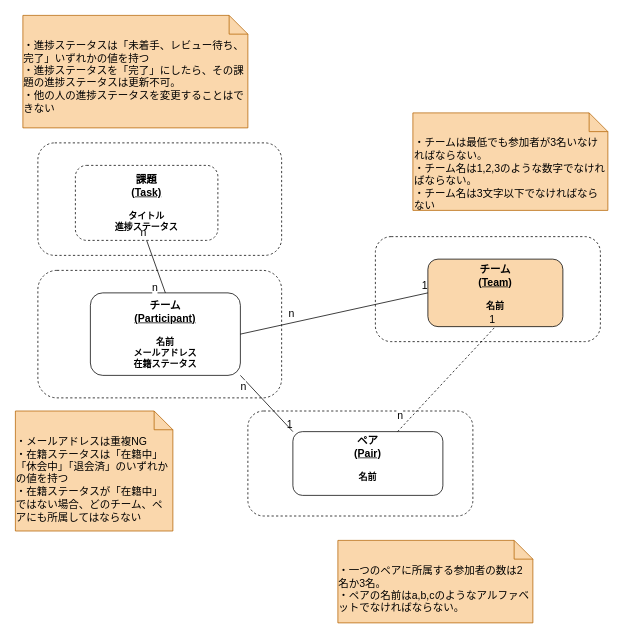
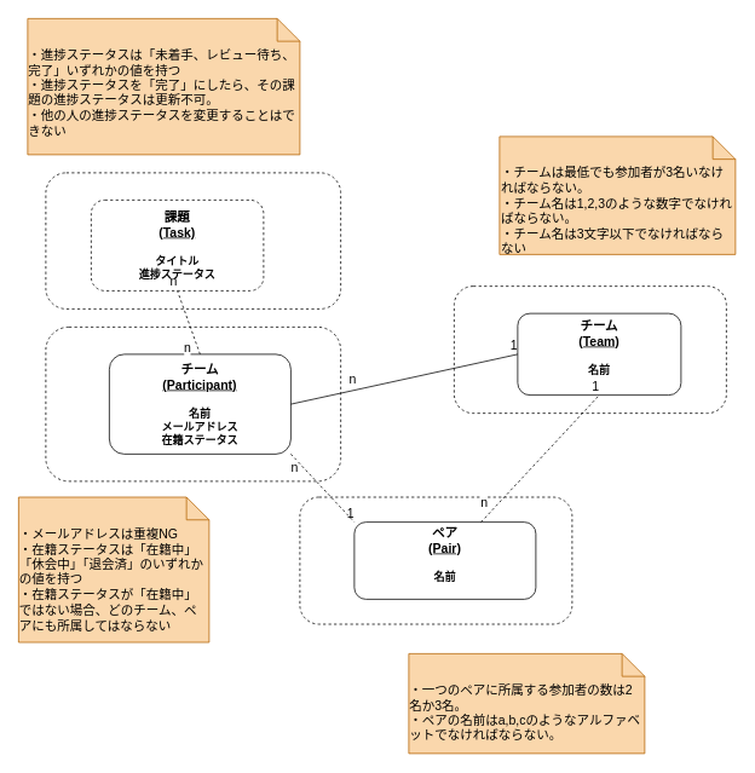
  <mxCell id="0" />
  <mxCell id="1" parent="0" />
  <mxCell id="2" value="" style="rounded=1;whiteSpace=wrap;html=1;fontSize=14;fontColor=#000000;dashed=1;" parent="1" vertex="1"><mxGeometry x="330" y="547.5" width="300" height="140" as="geometry" /></mxCell>
  <mxCell id="3" value="" style="rounded=1;whiteSpace=wrap;html=1;fontSize=14;fontColor=#000000;dashed=1;" parent="1" vertex="1"><mxGeometry x="50" y="190" width="325" height="150" as="geometry" /></mxCell>
  <mxCell id="4" value="" style="rounded=1;whiteSpace=wrap;html=1;fontSize=14;fontColor=#000000;dashed=1;" parent="1" vertex="1"><mxGeometry x="500" y="315" width="300" height="140" as="geometry" /></mxCell>
  <mxCell id="5" value="" style="rounded=1;whiteSpace=wrap;html=1;fontSize=14;fontColor=#000000;dashed=1;" parent="1" vertex="1"><mxGeometry x="50" y="360" width="325" height="170" as="geometry" /></mxCell>
  <mxCell id="6" value="&lt;p style=&quot;line-height: 150%;&quot;&gt;&lt;/p&gt;&lt;div style=&quot;&quot;&gt;&lt;b style=&quot;background-color: initial;&quot;&gt;&lt;font style=&quot;font-size: 14px;&quot;&gt;チーム&lt;/font&gt;&lt;/b&gt;&lt;/div&gt;&lt;div style=&quot;font-weight: bold;&quot;&gt;&lt;b style=&quot;background-color: initial;&quot;&gt;&lt;font style=&quot;font-size: 14px;&quot;&gt;&lt;u&gt;(Participant)&lt;/u&gt;&lt;/font&gt;&lt;/b&gt;&lt;/div&gt;&lt;div style=&quot;font-weight: bold;&quot;&gt;&lt;b style=&quot;background-color: initial;&quot;&gt;&lt;font style=&quot;font-size: 14px;&quot;&gt;&lt;u&gt;&lt;br&gt;&lt;/u&gt;&lt;/font&gt;&lt;/b&gt;&lt;/div&gt;&lt;div style=&quot;&quot;&gt;&lt;b&gt;名前&lt;/b&gt;&lt;/div&gt;&lt;div style=&quot;&quot;&gt;&lt;b&gt;メールアドレス&lt;/b&gt;&lt;/div&gt;&lt;div style=&quot;&quot;&gt;&lt;b&gt;在籍ステータス&lt;/b&gt;&lt;/div&gt;&lt;p&gt;&lt;/p&gt;" style="rounded=1;whiteSpace=wrap;html=1;align=center;" parent="1" vertex="1"><mxGeometry x="120" y="390" width="200" height="110" as="geometry" /></mxCell>
  <mxCell id="7" value="&lt;p style=&quot;line-height: 150%;&quot;&gt;&lt;/p&gt;&lt;div style=&quot;&quot;&gt;&lt;b style=&quot;background-color: initial;&quot;&gt;&lt;font style=&quot;font-size: 14px;&quot;&gt;ペア&lt;/font&gt;&lt;/b&gt;&lt;/div&gt;&lt;div style=&quot;font-weight: bold;&quot;&gt;&lt;b style=&quot;background-color: initial;&quot;&gt;&lt;font style=&quot;font-size: 14px;&quot;&gt;&lt;u&gt;(Pair)&lt;/u&gt;&lt;/font&gt;&lt;/b&gt;&lt;/div&gt;&lt;div style=&quot;font-weight: bold;&quot;&gt;&lt;b style=&quot;background-color: initial;&quot;&gt;&lt;font style=&quot;font-size: 14px;&quot;&gt;&lt;u&gt;&lt;br&gt;&lt;/u&gt;&lt;/font&gt;&lt;/b&gt;&lt;/div&gt;&lt;div style=&quot;&quot;&gt;&lt;b&gt;名前&lt;/b&gt;&lt;/div&gt;&lt;div style=&quot;&quot;&gt;&lt;br&gt;&lt;/div&gt;&lt;p&gt;&lt;/p&gt;" style="rounded=1;whiteSpace=wrap;html=1;align=center;" parent="1" vertex="1"><mxGeometry x="390" y="575" width="200" height="85" as="geometry" /></mxCell>
- <mxCell id="8" value="&lt;p style=&quot;line-height: 150%;&quot;&gt;&lt;/p&gt;&lt;div style=&quot;&quot;&gt;&lt;b style=&quot;background-color: initial;&quot;&gt;&lt;font style=&quot;font-size: 14px;&quot;&gt;チーム&lt;/font&gt;&lt;/b&gt;&lt;/div&gt;&lt;div style=&quot;font-weight: bold;&quot;&gt;&lt;b style=&quot;background-color: initial;&quot;&gt;&lt;font style=&quot;font-size: 14px;&quot;&gt;&lt;u&gt;(Team)&lt;/u&gt;&lt;/font&gt;&lt;/b&gt;&lt;/div&gt;&lt;div style=&quot;font-weight: bold;&quot;&gt;&lt;b style=&quot;background-color: initial;&quot;&gt;&lt;font style=&quot;font-size: 14px;&quot;&gt;&lt;u&gt;&lt;br&gt;&lt;/u&gt;&lt;/font&gt;&lt;/b&gt;&lt;/div&gt;&lt;div style=&quot;&quot;&gt;&lt;b&gt;名前&lt;/b&gt;&lt;/div&gt;&lt;div style=&quot;&quot;&gt;&lt;br&gt;&lt;/div&gt;&lt;p&gt;&lt;/p&gt;" style="rounded=1;whiteSpace=wrap;html=1;align=center;fillColor=#fad7ac;" parent="1" vertex="1"><mxGeometry x="570" y="345" width="180" height="90" as="geometry" /></mxCell>
+ <mxCell id="8" value="&lt;p style=&quot;line-height: 150%;&quot;&gt;&lt;/p&gt;&lt;div style=&quot;&quot;&gt;&lt;b style=&quot;background-color: initial;&quot;&gt;&lt;font style=&quot;font-size: 14px;&quot;&gt;チーム&lt;/font&gt;&lt;/b&gt;&lt;/div&gt;&lt;div style=&quot;font-weight: bold;&quot;&gt;&lt;b style=&quot;background-color: initial;&quot;&gt;&lt;font style=&quot;font-size: 14px;&quot;&gt;&lt;u&gt;(Team)&lt;/u&gt;&lt;/font&gt;&lt;/b&gt;&lt;/div&gt;&lt;div style=&quot;font-weight: bold;&quot;&gt;&lt;b style=&quot;background-color: initial;&quot;&gt;&lt;font style=&quot;font-size: 14px;&quot;&gt;&lt;u&gt;&lt;br&gt;&lt;/u&gt;&lt;/font&gt;&lt;/b&gt;&lt;/div&gt;&lt;div style=&quot;&quot;&gt;&lt;b&gt;名前&lt;/b&gt;&lt;/div&gt;&lt;div style=&quot;&quot;&gt;&lt;br&gt;&lt;/div&gt;&lt;p&gt;&lt;/p&gt;" style="rounded=1;whiteSpace=wrap;html=1;align=center;" parent="1" vertex="1"><mxGeometry x="570" y="345" width="180" height="90" as="geometry" /></mxCell>
  <mxCell id="9" value="&lt;p style=&quot;line-height: 150%;&quot;&gt;&lt;/p&gt;&lt;div style=&quot;&quot;&gt;&lt;span style=&quot;font-size: 14px;&quot;&gt;&lt;b&gt;課題&lt;/b&gt;&lt;/span&gt;&lt;/div&gt;&lt;div style=&quot;font-weight: bold;&quot;&gt;&lt;b style=&quot;background-color: initial;&quot;&gt;&lt;font style=&quot;font-size: 14px;&quot;&gt;&lt;u&gt;(Task)&lt;/u&gt;&lt;/font&gt;&lt;/b&gt;&lt;/div&gt;&lt;div style=&quot;font-weight: bold;&quot;&gt;&lt;b style=&quot;background-color: initial;&quot;&gt;&lt;font style=&quot;font-size: 14px;&quot;&gt;&lt;u&gt;&lt;br&gt;&lt;/u&gt;&lt;/font&gt;&lt;/b&gt;&lt;/div&gt;&lt;div style=&quot;&quot;&gt;&lt;b&gt;タイトル&lt;/b&gt;&lt;/div&gt;&lt;div style=&quot;&quot;&gt;&lt;b&gt;進捗ステータス&lt;/b&gt;&lt;/div&gt;&lt;p&gt;&lt;/p&gt;" style="rounded=1;whiteSpace=wrap;html=1;align=center;dashed=1;" parent="1" vertex="1"><mxGeometry x="100" y="220" width="190" height="100" as="geometry" /></mxCell>
- <mxCell id="10" value="" style="endArrow=none;html=1;rounded=0;fontSize=14;entryX=0;entryY=0;entryDx=0;entryDy=0;exitX=1;exitY=1;exitDx=0;exitDy=0;" parent="1" source="6" target="7" edge="1"><mxGeometry relative="1" as="geometry"><mxPoint x="120" y="630" as="sourcePoint" /><mxPoint x="280" y="630" as="targetPoint" /></mxGeometry></mxCell>
+ <mxCell id="10" value="" style="endArrow=none;html=1;rounded=0;fontSize=14;entryX=0;entryY=0;entryDx=0;entryDy=0;exitX=1;exitY=1;exitDx=0;exitDy=0;dashed=1;" parent="1" source="6" target="7" edge="1"><mxGeometry relative="1" as="geometry"><mxPoint x="120" y="630" as="sourcePoint" /><mxPoint x="280" y="630" as="targetPoint" /></mxGeometry></mxCell>
  <mxCell id="11" value="1" style="resizable=0;html=1;align=right;verticalAlign=bottom;fontSize=14;" parent="10" connectable="0" vertex="1"><mxGeometry x="1" relative="1" as="geometry" /></mxCell>
  <mxCell id="12" value="n" style="edgeLabel;html=1;align=center;verticalAlign=middle;resizable=0;points=[];fontSize=14;" parent="10" vertex="1" connectable="0"><mxGeometry x="-0.311" y="-2" relative="1" as="geometry"><mxPoint x="-19" y="-12" as="offset" /></mxGeometry></mxCell>
  <mxCell id="13" value="" style="endArrow=none;html=1;rounded=0;fontSize=14;entryX=0;entryY=0.5;entryDx=0;entryDy=0;exitX=1;exitY=0.5;exitDx=0;exitDy=0;" parent="1" source="6" target="8" edge="1"><mxGeometry relative="1" as="geometry"><mxPoint x="450" y="450" as="sourcePoint" /><mxPoint x="510" y="525" as="targetPoint" /></mxGeometry></mxCell>
  <mxCell id="14" value="1" style="resizable=0;html=1;align=right;verticalAlign=bottom;fontSize=14;" parent="13" connectable="0" vertex="1"><mxGeometry x="1" relative="1" as="geometry" /></mxCell>
  <mxCell id="15" value="n" style="edgeLabel;html=1;align=center;verticalAlign=middle;resizable=0;points=[];fontSize=14;" parent="13" vertex="1" connectable="0"><mxGeometry x="-0.311" y="-2" relative="1" as="geometry"><mxPoint x="-19" y="-12" as="offset" /></mxGeometry></mxCell>
  <mxCell id="16" value="" style="endArrow=none;html=1;rounded=0;fontSize=14;entryX=0.5;entryY=1;entryDx=0;entryDy=0;dashed=1;" parent="1" source="7" target="8" edge="1"><mxGeometry relative="1" as="geometry"><mxPoint x="430" y="500" as="sourcePoint" /><mxPoint x="650" y="430" as="targetPoint" /></mxGeometry></mxCell>
  <mxCell id="17" value="1" style="resizable=0;html=1;align=right;verticalAlign=bottom;fontSize=14;" parent="16" connectable="0" vertex="1"><mxGeometry x="1" relative="1" as="geometry" /></mxCell>
  <mxCell id="18" value="n" style="edgeLabel;html=1;align=center;verticalAlign=middle;resizable=0;points=[];fontSize=14;" parent="16" vertex="1" connectable="0"><mxGeometry x="-0.311" y="-2" relative="1" as="geometry"><mxPoint x="-44" y="24" as="offset" /></mxGeometry></mxCell>
- <mxCell id="19" value="" style="endArrow=none;html=1;rounded=0;fontSize=14;entryX=0.5;entryY=1;entryDx=0;entryDy=0;exitX=0.5;exitY=0;exitDx=0;exitDy=0;" parent="1" source="6" target="9" edge="1"><mxGeometry relative="1" as="geometry"><mxPoint x="0" y="330" as="sourcePoint" /><mxPoint x="220" y="260" as="targetPoint" /></mxGeometry></mxCell>
+ <mxCell id="19" value="" style="endArrow=none;html=1;rounded=0;fontSize=14;entryX=0.5;entryY=1;entryDx=0;entryDy=0;exitX=0.5;exitY=0;exitDx=0;exitDy=0;dashed=1;" parent="1" source="6" target="9" edge="1"><mxGeometry relative="1" as="geometry"><mxPoint x="0" y="330" as="sourcePoint" /><mxPoint x="220" y="260" as="targetPoint" /></mxGeometry></mxCell>
  <mxCell id="20" value="n" style="resizable=0;html=1;align=right;verticalAlign=bottom;fontSize=14;" parent="19" connectable="0" vertex="1"><mxGeometry x="1" relative="1" as="geometry" /></mxCell>
  <mxCell id="21" value="n" style="edgeLabel;html=1;align=center;verticalAlign=middle;resizable=0;points=[];fontSize=14;" parent="19" vertex="1" connectable="0"><mxGeometry x="-0.311" y="-2" relative="1" as="geometry"><mxPoint x="-8" y="18" as="offset" /></mxGeometry></mxCell>
  <mxCell id="22" value="・チームは最低でも参加者が3名いなければならない。&lt;br&gt;・チーム名は1,2,3のような数字でなければならない。&lt;br&gt;・チーム名は3文字以下でなければならない" style="shape=note2;boundedLbl=1;whiteSpace=wrap;html=1;size=25;verticalAlign=top;align=left;fontSize=14;fillColor=#fad7ac;strokeColor=#b46504;fontColor=#000000;" parent="1" vertex="1"><mxGeometry x="550" y="150" width="260" height="130" as="geometry" /></mxCell>
  <mxCell id="23" value="&lt;div style=&quot;text-align: left;&quot;&gt;&lt;span style=&quot;background-color: initial;&quot;&gt;・一つのペアに所属する参加者の数は2名か3名。&lt;/span&gt;&lt;/div&gt;&lt;div style=&quot;text-align: left;&quot;&gt;&lt;span style=&quot;background-color: initial;&quot;&gt;・ペアの名前はa,b,cのようなアルファベットでなければならない。&lt;/span&gt;&lt;/div&gt;" style="shape=note2;boundedLbl=1;whiteSpace=wrap;html=1;size=25;verticalAlign=top;align=center;fontSize=14;fillColor=#fad7ac;strokeColor=#b46504;fontColor=#000000;" parent="1" vertex="1"><mxGeometry x="450" y="720" width="260" height="110" as="geometry" /></mxCell>
  <mxCell id="24" value="&lt;div style=&quot;text-align: left;&quot;&gt;・メールアドレスは重複NG&lt;/div&gt;&lt;div style=&quot;text-align: left;&quot;&gt;・在籍ステータスは「在籍中」「休会中」「退会済」のいずれかの値を持つ&lt;/div&gt;&lt;div style=&quot;text-align: left;&quot;&gt;・在籍ステータスが「在籍中」ではない場合、どのチーム、ペアにも所属してはならない&lt;/div&gt;" style="shape=note2;boundedLbl=1;whiteSpace=wrap;html=1;size=25;verticalAlign=top;align=center;fontSize=14;fillColor=#fad7ac;strokeColor=#b46504;fontColor=#000000;" parent="1" vertex="1"><mxGeometry x="20" y="547.5" width="210" height="160" as="geometry" /></mxCell>
  <mxCell id="25" value="&lt;div style=&quot;text-align: left;&quot;&gt;・進捗ステータスは「未着手、レビュー待ち、完了」いずれかの値を持つ&lt;/div&gt;&lt;div style=&quot;text-align: left;&quot;&gt;&lt;span style=&quot;background-color: initial;&quot;&gt;・&lt;/span&gt;&lt;span style=&quot;background-color: initial;&quot;&gt;進捗ステータスを「完了」にしたら、その課題の進捗ステータスは更新不可。&lt;/span&gt;&lt;/div&gt;&lt;div style=&quot;text-align: left;&quot;&gt;&lt;span style=&quot;background-color: initial;&quot;&gt;・他の人の進捗ステータスを変更することはできない&lt;/span&gt;&lt;/div&gt;" style="shape=note2;boundedLbl=1;whiteSpace=wrap;html=1;size=25;verticalAlign=top;align=center;fontSize=14;fillColor=#fad7ac;strokeColor=#b46504;fontColor=#000000;" parent="1" vertex="1"><mxGeometry x="30" y="20" width="300" height="150" as="geometry" /></mxCell>
  <mxCell id="26" value="チーム集約" style="text;html=1;strokeColor=none;fillColor=none;align=center;verticalAlign=middle;whiteSpace=wrap;rounded=0;dashed=1;fontSize=14;fontColor=#FFFFFF;" parent="1" vertex="1"><mxGeometry x="510" y="320" width="75" height="30" as="geometry" /></mxCell>
  <mxCell id="27" value="ペア集約" style="text;html=1;strokeColor=none;fillColor=none;align=center;verticalAlign=middle;whiteSpace=wrap;rounded=0;dashed=1;fontSize=14;fontColor=#FFFFFF;" parent="1" vertex="1"><mxGeometry x="339" y="657.5" width="75" height="30" as="geometry" /></mxCell>
